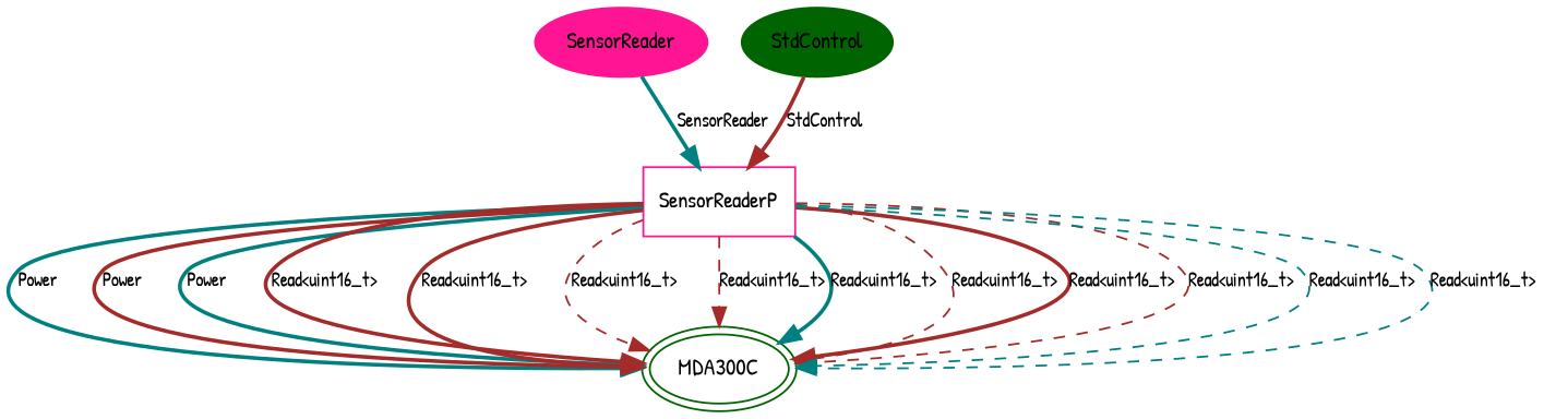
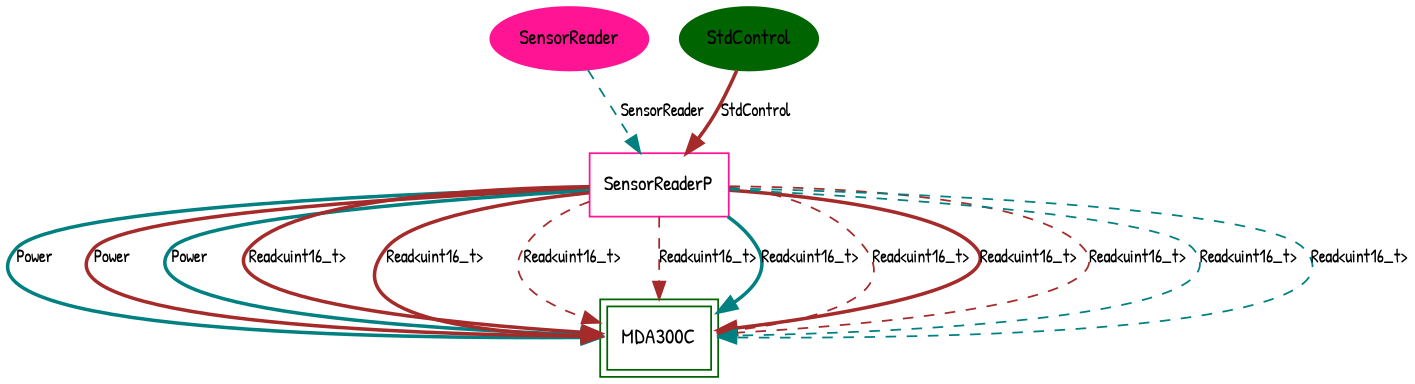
  digraph {
    fontname="Patrick Hand"
    node [color=deeppink fontname="Patrick Hand" fontsize=12 shape=ellipse]
    edge [color=brown fontname="Patrick Hand" fontsize=10 style=bold]
    n1 [label=SensorReader style=filled]
    SensorReaderP [shape=box]
-   MDA300C [color=darkgreen peripheries=2]
+   MDA300C [color=darkgreen peripheries=2 shape=box]
    n4 [color=darkgreen label=StdControl style=filled]
-   n1 -> SensorReaderP [color=teal label=SensorReader]
+   n1 -> SensorReaderP [color=teal label=SensorReader style=dashed]
    SensorReaderP -> MDA300C [color=teal label=Power]
    SensorReaderP -> MDA300C [label=Power]
    SensorReaderP -> MDA300C [color=teal label=Power]
    SensorReaderP -> MDA300C [label="Read<uint16_t>"]
    SensorReaderP -> MDA300C [label="Read<uint16_t>"]
    SensorReaderP -> MDA300C [label="Read<uint16_t>" style=dashed]
    SensorReaderP -> MDA300C [label="Read<uint16_t>" style=dashed]
    SensorReaderP -> MDA300C [color=teal label="Read<uint16_t>"]
    SensorReaderP -> MDA300C [label="Read<uint16_t>" style=dashed]
    SensorReaderP -> MDA300C [label="Read<uint16_t>"]
    SensorReaderP -> MDA300C [label="Read<uint16_t>" style=dashed]
    SensorReaderP -> MDA300C [color=teal label="Read<uint16_t>" style=dashed]
    SensorReaderP -> MDA300C [color=teal label="Read<uint16_t>" style=dashed]
    n4 -> SensorReaderP [label=StdControl]
  }
